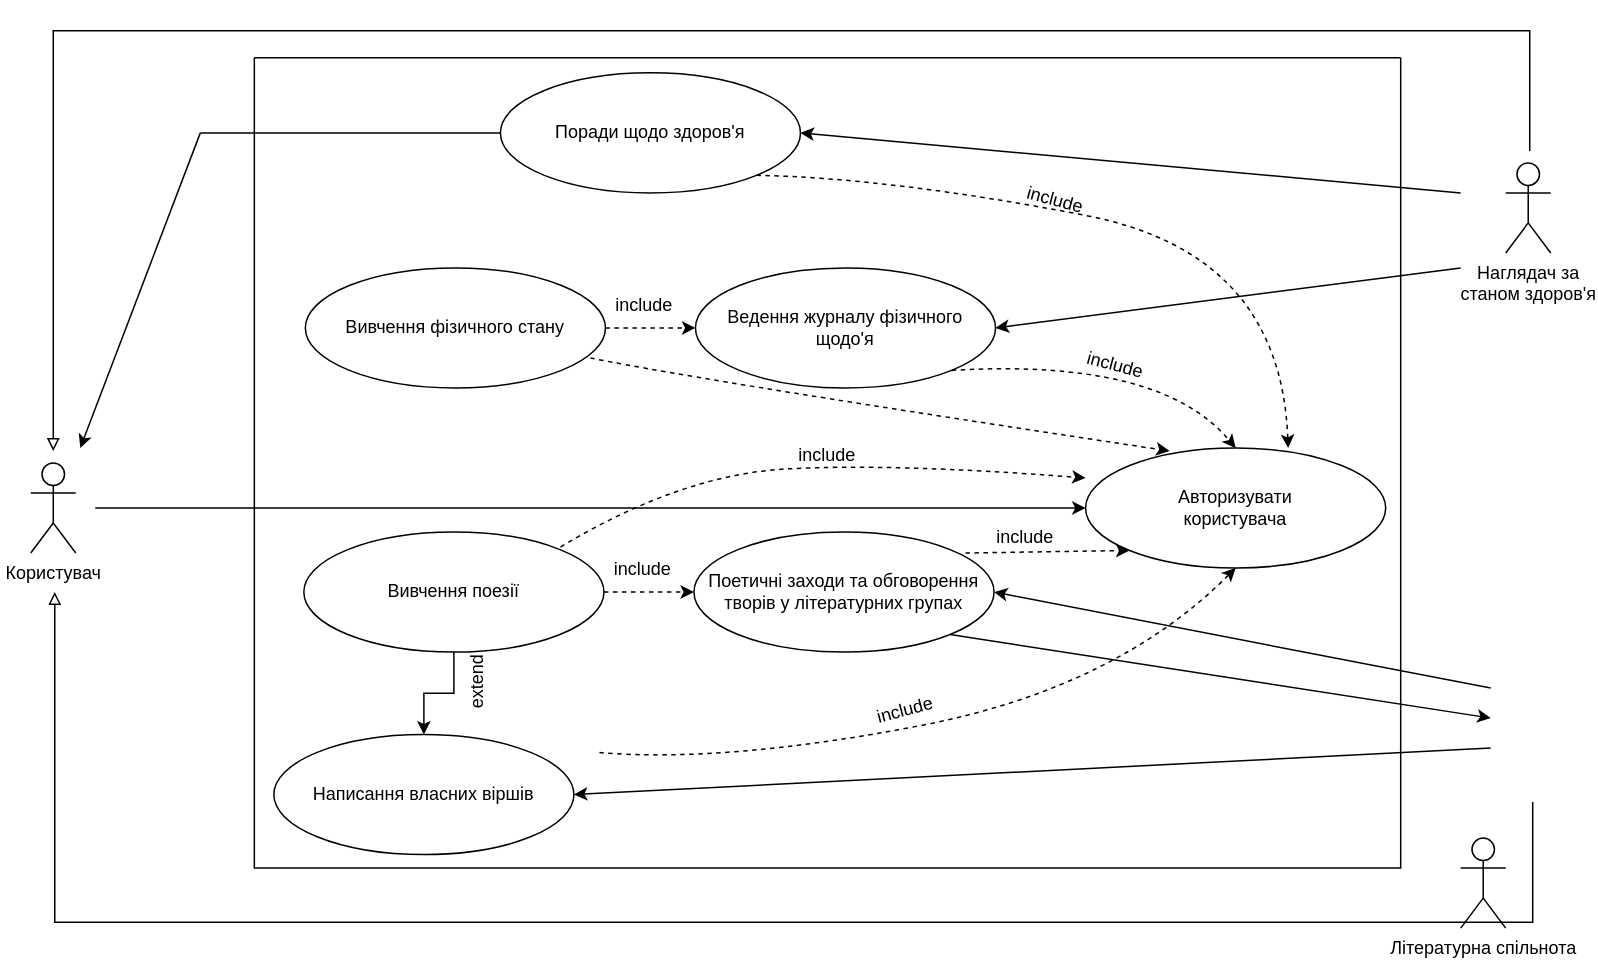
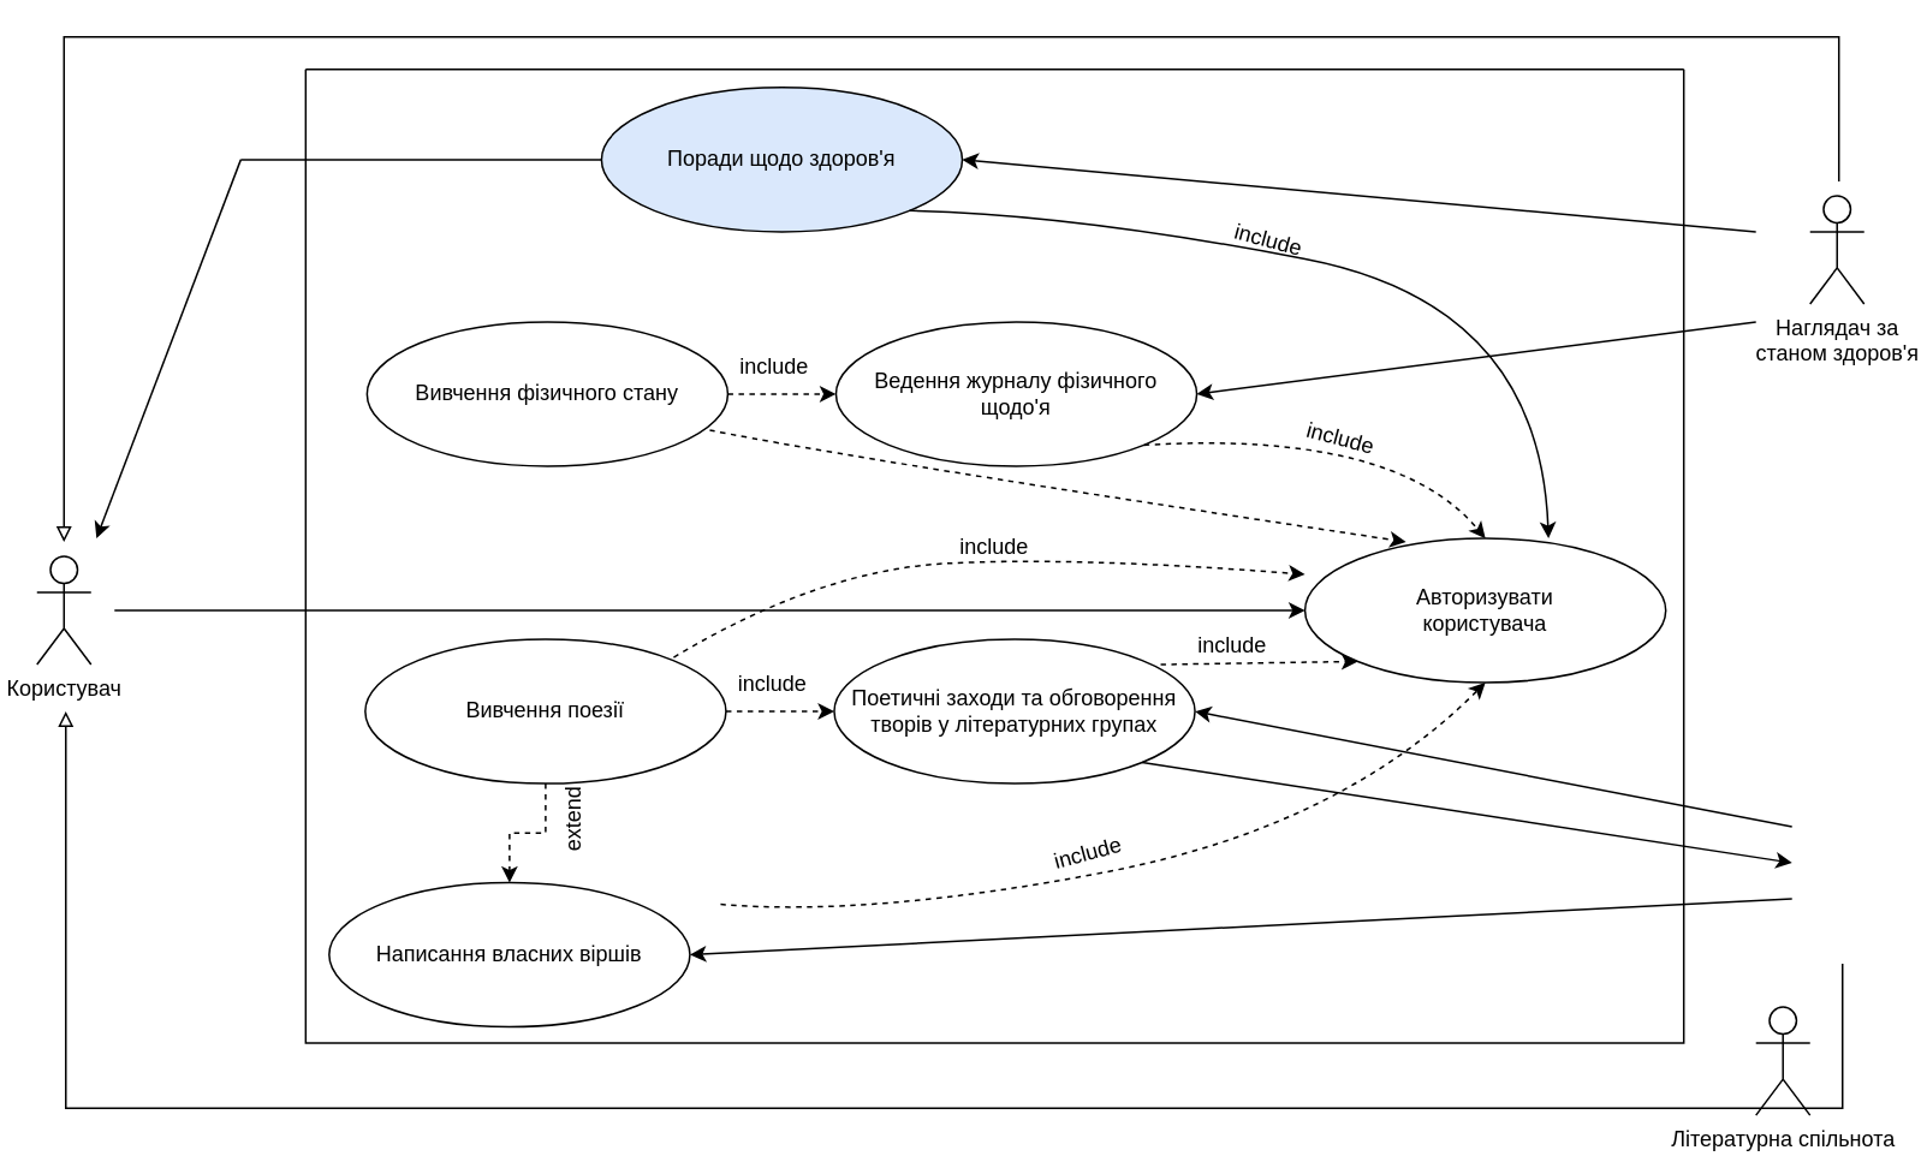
  <mxCell id="0" />
  <mxCell id="1" parent="0" />
  <mxCell id="2" value="Користувач" style="shape=umlActor;verticalLabelPosition=bottom;verticalAlign=top;html=1;outlineConnect=0;" parent="1" vertex="1"><mxGeometry x="20" y="308" width="30" height="60" as="geometry" /></mxCell>
  <mxCell id="3" style="edgeStyle=orthogonalEdgeStyle;rounded=0;orthogonalLoop=1;jettySize=auto;html=1;exitX=1;exitY=0.5;exitDx=0;exitDy=0;entryX=0;entryY=0.5;entryDx=0;entryDy=0;dashed=1;" parent="1" source="4" target="5" edge="1"><mxGeometry relative="1" as="geometry"><mxPoint x="283.143" y="178" as="targetPoint" /></mxGeometry></mxCell>
  <mxCell id="4" value="Вивчення фізичного стану" style="ellipse;whiteSpace=wrap;html=1;" parent="1" vertex="1"><mxGeometry x="203" y="178" width="200" height="80" as="geometry" /></mxCell>
  <mxCell id="5" value="Ведення журналу фізичного щодо'я" style="ellipse;whiteSpace=wrap;html=1;" parent="1" vertex="1"><mxGeometry x="463" y="178" width="200" height="80" as="geometry" /></mxCell>
  <mxCell id="6" style="edgeStyle=orthogonalEdgeStyle;rounded=0;orthogonalLoop=1;jettySize=auto;html=1;exitX=1;exitY=0.5;exitDx=0;exitDy=0;entryX=0;entryY=0.5;entryDx=0;entryDy=0;dashed=1;" parent="1" source="8" target="9" edge="1"><mxGeometry relative="1" as="geometry" /></mxCell>
- <mxCell id="7" style="edgeStyle=orthogonalEdgeStyle;rounded=0;orthogonalLoop=1;jettySize=auto;html=1;exitX=0.5;exitY=1;exitDx=0;exitDy=0;entryX=0.5;entryY=0;entryDx=0;entryDy=0;dashed=0;" parent="1" source="8" target="10" edge="1"><mxGeometry relative="1" as="geometry" /></mxCell>
+ <mxCell id="7" style="edgeStyle=orthogonalEdgeStyle;rounded=0;orthogonalLoop=1;jettySize=auto;html=1;exitX=0.5;exitY=1;exitDx=0;exitDy=0;entryX=0.5;entryY=0;entryDx=0;entryDy=0;dashed=1;" parent="1" source="8" target="10" edge="1"><mxGeometry relative="1" as="geometry" /></mxCell>
  <mxCell id="8" value="Вивчення поезії" style="ellipse;whiteSpace=wrap;html=1;" parent="1" vertex="1"><mxGeometry x="202" y="354" width="200" height="80" as="geometry" /></mxCell>
  <mxCell id="9" value="Поетичні заходи та обговорення творів у літературних групах" style="ellipse;whiteSpace=wrap;html=1;" parent="1" vertex="1"><mxGeometry x="462" y="354" width="200" height="80" as="geometry" /></mxCell>
  <mxCell id="10" value="Написання власних віршів" style="ellipse;whiteSpace=wrap;html=1;" parent="1" vertex="1"><mxGeometry x="182" y="489" width="200" height="80" as="geometry" /></mxCell>
  <mxCell id="11" value="" style="endArrow=classic;html=1;rounded=0;entryX=0;entryY=0.5;entryDx=0;entryDy=0;" parent="1" target="18" edge="1"><mxGeometry width="50" height="50" relative="1" as="geometry"><mxPoint x="63" y="338" as="sourcePoint" /><mxPoint x="213" y="238" as="targetPoint" /></mxGeometry></mxCell>
  <mxCell id="12" value="" style="swimlane;startSize=0;" parent="1" vertex="1"><mxGeometry x="169" y="38" width="764" height="540" as="geometry"><mxRectangle x="200" y="125" width="50" height="40" as="alternateBounds" /></mxGeometry></mxCell>
  <mxCell id="13" value="include" style="text;html=1;strokeColor=none;fillColor=none;align=center;verticalAlign=middle;whiteSpace=wrap;rounded=0;" parent="12" vertex="1"><mxGeometry x="230" y="45" width="60" height="30" as="geometry" /></mxCell>
  <mxCell id="14" value="include" style="text;html=1;strokeColor=none;fillColor=none;align=center;verticalAlign=middle;whiteSpace=wrap;rounded=0;" parent="12" vertex="1"><mxGeometry x="230" y="150" width="60" height="30" as="geometry" /></mxCell>
  <mxCell id="15" value="include" style="text;html=1;strokeColor=none;fillColor=none;align=center;verticalAlign=middle;whiteSpace=wrap;rounded=0;" parent="12" vertex="1"><mxGeometry x="229" y="326" width="60" height="30" as="geometry" /></mxCell>
  <mxCell id="16" value="extend" style="text;html=1;strokeColor=none;fillColor=none;align=center;verticalAlign=middle;whiteSpace=wrap;rounded=0;rotation=-90;" parent="12" vertex="1"><mxGeometry x="119" y="401" width="60" height="30" as="geometry" /></mxCell>
  <mxCell id="17" value="" style="endArrow=classic;html=1;rounded=0;exitX=1;exitY=1;exitDx=0;exitDy=0;" parent="12" source="9" edge="1"><mxGeometry width="50" height="50" relative="1" as="geometry"><mxPoint x="503" y="446" as="sourcePoint" /><mxPoint x="824" y="440" as="targetPoint" /></mxGeometry></mxCell>
  <mxCell id="18" value="Авторизувати &lt;br&gt;користувача" style="ellipse;whiteSpace=wrap;html=1;" vertex="1" parent="12"><mxGeometry x="554" y="260" width="200" height="80" as="geometry" /></mxCell>
  <mxCell id="19" value="" style="curved=1;endArrow=classic;html=1;rounded=0;entryX=0.28;entryY=0.025;entryDx=0;entryDy=0;dashed=1;entryPerimeter=0;" edge="1" parent="12" target="18"><mxGeometry width="50" height="50" relative="1" as="geometry"><mxPoint x="224" y="200" as="sourcePoint" /><mxPoint x="346" y="260" as="targetPoint" /><Array as="points"><mxPoint x="304" y="216" /></Array></mxGeometry></mxCell>
  <mxCell id="20" value="" style="curved=1;endArrow=classic;html=1;rounded=0;entryX=0.5;entryY=1;entryDx=0;entryDy=0;dashed=1;" edge="1" parent="12" target="18"><mxGeometry width="50" height="50" relative="1" as="geometry"><mxPoint x="230" y="463" as="sourcePoint" /><mxPoint x="567" y="540" as="targetPoint" /><Array as="points"><mxPoint x="314" y="470" /><mxPoint x="574" y="420" /></Array></mxGeometry></mxCell>
  <mxCell id="21" value="" style="curved=1;endArrow=classic;html=1;rounded=0;dashed=1;" edge="1" parent="12"><mxGeometry width="50" height="50" relative="1" as="geometry"><mxPoint x="204" y="326" as="sourcePoint" /><mxPoint x="554" y="280" as="targetPoint" /><Array as="points"><mxPoint x="284" y="278" /><mxPoint x="424" y="270" /></Array></mxGeometry></mxCell>
  <mxCell id="22" value="include" style="text;html=1;strokeColor=none;fillColor=none;align=center;verticalAlign=middle;whiteSpace=wrap;rounded=0;rotation=15;" vertex="1" parent="12"><mxGeometry x="504" y="80" width="60" height="30" as="geometry" /></mxCell>
  <mxCell id="23" value="include" style="text;html=1;strokeColor=none;fillColor=none;align=center;verticalAlign=middle;whiteSpace=wrap;rounded=0;rotation=15;" vertex="1" parent="12"><mxGeometry x="544" y="190" width="60" height="30" as="geometry" /></mxCell>
  <mxCell id="24" value="include" style="text;html=1;strokeColor=none;fillColor=none;align=center;verticalAlign=middle;whiteSpace=wrap;rounded=0;" vertex="1" parent="12"><mxGeometry x="352" y="250" width="60" height="30" as="geometry" /></mxCell>
  <mxCell id="25" value="include" style="text;html=1;strokeColor=none;fillColor=none;align=center;verticalAlign=middle;whiteSpace=wrap;rounded=0;" vertex="1" parent="12"><mxGeometry x="484" y="305" width="60" height="30" as="geometry" /></mxCell>
  <mxCell id="26" value="include" style="text;html=1;strokeColor=none;fillColor=none;align=center;verticalAlign=middle;whiteSpace=wrap;rounded=0;rotation=-15;" vertex="1" parent="12"><mxGeometry x="404" y="420" width="60" height="30" as="geometry" /></mxCell>
  <mxCell id="27" value="Літературна спільнота" style="shape=umlActor;verticalLabelPosition=bottom;verticalAlign=top;html=1;outlineConnect=0;" parent="1" vertex="1"><mxGeometry x="973" y="558" width="30" height="60" as="geometry" /></mxCell>
  <mxCell id="28" value="" style="endArrow=classic;html=1;rounded=0;entryX=1;entryY=0.5;entryDx=0;entryDy=0;" parent="1" target="9" edge="1"><mxGeometry width="50" height="50" relative="1" as="geometry"><mxPoint x="993" y="458" as="sourcePoint" /><mxPoint x="772" y="384" as="targetPoint" /><Array as="points" /></mxGeometry></mxCell>
  <mxCell id="29" style="edgeStyle=orthogonalEdgeStyle;rounded=0;orthogonalLoop=1;jettySize=auto;html=1;endArrow=block;endFill=0;" parent="1" edge="1"><mxGeometry relative="1" as="geometry"><mxPoint x="1019" y="100" as="sourcePoint" /><mxPoint x="35" y="300" as="targetPoint" /><Array as="points"><mxPoint x="1019" y="100" /><mxPoint x="1019" y="20" /><mxPoint x="35" y="20" /></Array></mxGeometry></mxCell>
  <mxCell id="30" value="Наглядач за&lt;br&gt;станом здоров'я" style="shape=umlActor;verticalLabelPosition=bottom;verticalAlign=top;html=1;outlineConnect=0;" parent="1" vertex="1"><mxGeometry x="1003" y="108" width="30" height="60" as="geometry" /></mxCell>
  <mxCell id="31" value="" style="endArrow=classic;html=1;rounded=0;entryX=1;entryY=0.5;entryDx=0;entryDy=0;" parent="1" target="5" edge="1"><mxGeometry width="50" height="50" relative="1" as="geometry"><mxPoint x="973" y="178" as="sourcePoint" /><mxPoint x="663" y="137.66" as="targetPoint" /></mxGeometry></mxCell>
  <mxCell id="32" style="edgeStyle=orthogonalEdgeStyle;rounded=0;orthogonalLoop=1;jettySize=auto;html=1;endArrow=block;endFill=0;" parent="1" edge="1"><mxGeometry relative="1" as="geometry"><mxPoint x="1021" y="534" as="sourcePoint" /><mxPoint x="36" y="394" as="targetPoint" /><Array as="points"><mxPoint x="1021" y="614" /><mxPoint x="36" y="614" /></Array></mxGeometry></mxCell>
- <mxCell id="33" value="Поради щодо здоров'я" style="ellipse;whiteSpace=wrap;html=1;" parent="1" vertex="1"><mxGeometry x="333" y="48" width="200" height="80" as="geometry" /></mxCell>
+ <mxCell id="33" value="Поради щодо здоров'я" style="ellipse;whiteSpace=wrap;html=1;fillColor=#dae8fc;" parent="1" vertex="1"><mxGeometry x="333" y="48" width="200" height="80" as="geometry" /></mxCell>
  <mxCell id="34" value="" style="endArrow=classic;html=1;rounded=0;entryX=1;entryY=0.5;entryDx=0;entryDy=0;" parent="1" target="33" edge="1"><mxGeometry width="50" height="50" relative="1" as="geometry"><mxPoint x="973" y="128" as="sourcePoint" /><mxPoint x="643" y="58" as="targetPoint" /></mxGeometry></mxCell>
  <mxCell id="35" value="" style="endArrow=none;html=1;rounded=0;entryX=0;entryY=0.5;entryDx=0;entryDy=0;" parent="1" target="33" edge="1"><mxGeometry width="50" height="50" relative="1" as="geometry"><mxPoint x="133" y="88" as="sourcePoint" /><mxPoint x="293" y="88" as="targetPoint" /></mxGeometry></mxCell>
  <mxCell id="36" value="" style="endArrow=classic;html=1;rounded=0;" parent="1" edge="1"><mxGeometry width="50" height="50" relative="1" as="geometry"><mxPoint x="133" y="88" as="sourcePoint" /><mxPoint x="53" y="298" as="targetPoint" /></mxGeometry></mxCell>
  <mxCell id="37" value="" style="endArrow=classic;html=1;rounded=0;entryX=1;entryY=0.5;entryDx=0;entryDy=0;" parent="1" target="10" edge="1"><mxGeometry width="50" height="50" relative="1" as="geometry"><mxPoint x="993" y="498" as="sourcePoint" /><mxPoint x="842" y="444" as="targetPoint" /><Array as="points" /></mxGeometry></mxCell>
- <mxCell id="38" value="" style="curved=1;endArrow=classic;html=1;rounded=0;entryX=0.675;entryY=0;entryDx=0;entryDy=0;exitX=1;exitY=1;exitDx=0;exitDy=0;dashed=1;entryPerimeter=0;" edge="1" parent="1" source="33" target="18"><mxGeometry width="50" height="50" relative="1" as="geometry"><mxPoint x="593" y="168" as="sourcePoint" /><mxPoint x="643" y="118" as="targetPoint" /><Array as="points"><mxPoint x="593" y="118" /><mxPoint x="853" y="168" /></Array></mxGeometry></mxCell>
+ <mxCell id="38" value="" style="curved=1;endArrow=classic;html=1;rounded=0;entryX=0.675;entryY=0;entryDx=0;entryDy=0;exitX=1;exitY=1;exitDx=0;exitDy=0;dashed=0;entryPerimeter=0;" edge="1" parent="1" source="33" target="18"><mxGeometry width="50" height="50" relative="1" as="geometry"><mxPoint x="593" y="168" as="sourcePoint" /><mxPoint x="643" y="118" as="targetPoint" /><Array as="points"><mxPoint x="593" y="118" /><mxPoint x="853" y="168" /></Array></mxGeometry></mxCell>
  <mxCell id="39" value="" style="curved=1;endArrow=classic;html=1;rounded=0;entryX=0.5;entryY=0;entryDx=0;entryDy=0;exitX=1;exitY=1;exitDx=0;exitDy=0;dashed=1;" edge="1" parent="1" source="5" target="18"><mxGeometry width="50" height="50" relative="1" as="geometry"><mxPoint x="635" y="257" as="sourcePoint" /><mxPoint x="944" y="439" as="targetPoint" /><Array as="points"><mxPoint x="773" y="238" /></Array></mxGeometry></mxCell>
  <mxCell id="40" value="" style="curved=1;endArrow=classic;html=1;rounded=0;entryX=0;entryY=1;entryDx=0;entryDy=0;dashed=1;" edge="1" parent="1" target="18"><mxGeometry width="50" height="50" relative="1" as="geometry"><mxPoint x="643" y="368" as="sourcePoint" /><mxPoint x="860" y="516" as="targetPoint" /><Array as="points" /></mxGeometry></mxCell>
